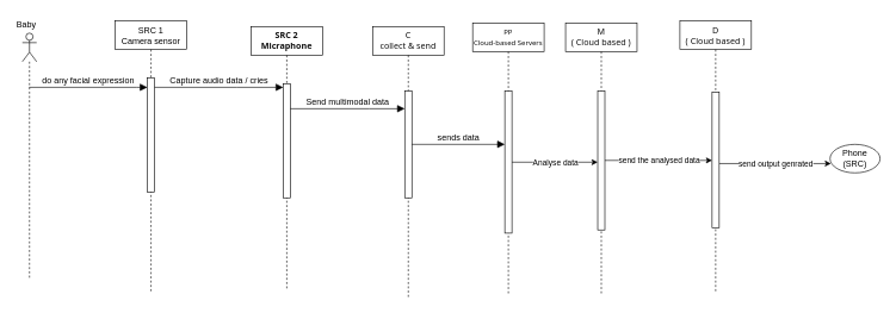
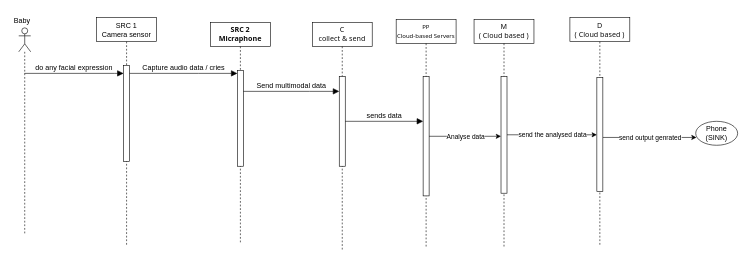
  <mxCell id="0" />
  <mxCell id="1" parent="0" />
  <mxCell id="2" value="" style="shape=umlLifeline;perimeter=lifelinePerimeter;whiteSpace=wrap;html=1;container=1;dropTarget=0;collapsible=0;recursiveResize=0;outlineConnect=0;portConstraint=eastwest;newEdgeStyle={&quot;curved&quot;:0,&quot;rounded&quot;:0};participant=umlActor;" parent="1" vertex="1"><mxGeometry x="30" y="46" width="20" height="346" as="geometry" /></mxCell>
  <mxCell id="3" value="SRC 1&lt;div&gt;Camera sensor&lt;/div&gt;" style="shape=umlLifeline;perimeter=lifelinePerimeter;whiteSpace=wrap;html=1;container=1;dropTarget=0;collapsible=0;recursiveResize=0;outlineConnect=0;portConstraint=eastwest;newEdgeStyle={&quot;curved&quot;:0,&quot;rounded&quot;:0};" parent="1" vertex="1"><mxGeometry x="160" y="29" width="100" height="380" as="geometry" /></mxCell>
  <mxCell id="4" value="" style="html=1;points=[[0,0,0,0,5],[0,1,0,0,-5],[1,0,0,0,5],[1,1,0,0,-5]];perimeter=orthogonalPerimeter;outlineConnect=0;targetShapes=umlLifeline;portConstraint=eastwest;newEdgeStyle={&quot;curved&quot;:0,&quot;rounded&quot;:0};" parent="3" vertex="1"><mxGeometry x="45" y="80" width="10" height="160" as="geometry" /></mxCell>
  <mxCell id="5" value="&lt;span style=&quot;border: 0px solid rgb(227, 227, 227); box-sizing: border-box; --tw-border-spacing-x: 0; --tw-border-spacing-y: 0; --tw-translate-x: 0; --tw-translate-y: 0; --tw-rotate: 0; --tw-skew-x: 0; --tw-skew-y: 0; --tw-scale-x: 1; --tw-scale-y: 1; --tw-pan-x: ; --tw-pan-y: ; --tw-pinch-zoom: ; --tw-scroll-snap-strictness: proximity; --tw-gradient-from-position: ; --tw-gradient-via-position: ; --tw-gradient-to-position: ; --tw-ordinal: ; --tw-slashed-zero: ; --tw-numeric-figure: ; --tw-numeric-spacing: ; --tw-numeric-fraction: ; --tw-ring-inset: ; --tw-ring-offset-width: 0px; --tw-ring-offset-color: #fff; --tw-ring-color: rgba(69,89,164,.5); --tw-ring-offset-shadow: 0 0 transparent; --tw-ring-shadow: 0 0 transparent; --tw-shadow: 0 0 transparent; --tw-shadow-colored: 0 0 transparent; --tw-blur: ; --tw-brightness: ; --tw-contrast: ; --tw-grayscale: ; --tw-hue-rotate: ; --tw-invert: ; --tw-saturate: ; --tw-sepia: ; --tw-drop-shadow: ; --tw-backdrop-blur: ; --tw-backdrop-brightness: ; --tw-backdrop-contrast: ; --tw-backdrop-grayscale: ; --tw-backdrop-hue-rotate: ; --tw-backdrop-invert: ; --tw-backdrop-opacity: ; --tw-backdrop-saturate: ; --tw-backdrop-sepia: ; --tw-contain-size: ; --tw-contain-layout: ; --tw-contain-paint: ; --tw-contain-style: ; font-weight: 600; color: rgb(13, 13, 13); margin-top: 1.25em; margin-bottom: 1.25em; font-family: Söhne, ui-sans-serif, system-ui, -apple-system, &amp;quot;Segoe UI&amp;quot;, Roboto, Ubuntu, Cantarell, &amp;quot;Noto Sans&amp;quot;, sans-serif, &amp;quot;Helvetica Neue&amp;quot;, Arial, &amp;quot;Apple Color Emoji&amp;quot;, &amp;quot;Segoe UI Emoji&amp;quot;, &amp;quot;Segoe UI Symbol&amp;quot;, &amp;quot;Noto Color Emoji&amp;quot;; text-align: left; white-space-collapse: preserve; background-color: rgb(255, 255, 255);&quot;&gt;&lt;font style=&quot;font-size: 12px;&quot;&gt;SRC 2&lt;/font&gt;&lt;/span&gt;&lt;div&gt;&lt;span style=&quot;border: 0px solid rgb(227, 227, 227); box-sizing: border-box; --tw-border-spacing-x: 0; --tw-border-spacing-y: 0; --tw-translate-x: 0; --tw-translate-y: 0; --tw-rotate: 0; --tw-skew-x: 0; --tw-skew-y: 0; --tw-scale-x: 1; --tw-scale-y: 1; --tw-pan-x: ; --tw-pan-y: ; --tw-pinch-zoom: ; --tw-scroll-snap-strictness: proximity; --tw-gradient-from-position: ; --tw-gradient-via-position: ; --tw-gradient-to-position: ; --tw-ordinal: ; --tw-slashed-zero: ; --tw-numeric-figure: ; --tw-numeric-spacing: ; --tw-numeric-fraction: ; --tw-ring-inset: ; --tw-ring-offset-width: 0px; --tw-ring-offset-color: #fff; --tw-ring-color: rgba(69,89,164,.5); --tw-ring-offset-shadow: 0 0 transparent; --tw-ring-shadow: 0 0 transparent; --tw-shadow: 0 0 transparent; --tw-shadow-colored: 0 0 transparent; --tw-blur: ; --tw-brightness: ; --tw-contrast: ; --tw-grayscale: ; --tw-hue-rotate: ; --tw-invert: ; --tw-saturate: ; --tw-sepia: ; --tw-drop-shadow: ; --tw-backdrop-blur: ; --tw-backdrop-brightness: ; --tw-backdrop-contrast: ; --tw-backdrop-grayscale: ; --tw-backdrop-hue-rotate: ; --tw-backdrop-invert: ; --tw-backdrop-opacity: ; --tw-backdrop-saturate: ; --tw-backdrop-sepia: ; --tw-contain-size: ; --tw-contain-layout: ; --tw-contain-paint: ; --tw-contain-style: ; font-weight: 600; color: rgb(13, 13, 13); margin-top: 1.25em; margin-bottom: 1.25em; font-family: Söhne, ui-sans-serif, system-ui, -apple-system, &amp;quot;Segoe UI&amp;quot;, Roboto, Ubuntu, Cantarell, &amp;quot;Noto Sans&amp;quot;, sans-serif, &amp;quot;Helvetica Neue&amp;quot;, Arial, &amp;quot;Apple Color Emoji&amp;quot;, &amp;quot;Segoe UI Emoji&amp;quot;, &amp;quot;Segoe UI Symbol&amp;quot;, &amp;quot;Noto Color Emoji&amp;quot;; text-align: left; white-space-collapse: preserve; background-color: rgb(255, 255, 255);&quot;&gt;&lt;font style=&quot;font-size: 12px;&quot;&gt;Micraphone&lt;/font&gt;&lt;/span&gt;&lt;/div&gt;" style="shape=umlLifeline;perimeter=lifelinePerimeter;whiteSpace=wrap;html=1;container=1;dropTarget=0;collapsible=0;recursiveResize=0;outlineConnect=0;portConstraint=eastwest;newEdgeStyle={&quot;curved&quot;:0,&quot;rounded&quot;:0};" parent="1" vertex="1"><mxGeometry x="350" y="37" width="100" height="370" as="geometry" /></mxCell>
  <mxCell id="6" value="" style="html=1;points=[[0,0,0,0,5],[0,1,0,0,-5],[1,0,0,0,5],[1,1,0,0,-5]];perimeter=orthogonalPerimeter;outlineConnect=0;targetShapes=umlLifeline;portConstraint=eastwest;newEdgeStyle={&quot;curved&quot;:0,&quot;rounded&quot;:0};" parent="5" vertex="1"><mxGeometry x="45" y="80" width="10" height="160" as="geometry" /></mxCell>
  <mxCell id="7" value="Baby" style="text;whiteSpace=wrap;" parent="1" vertex="1"><mxGeometry x="20" y="20" width="67" height="36" as="geometry" /></mxCell>
  <mxCell id="8" value="do any facial expression" style="html=1;verticalAlign=bottom;endArrow=block;curved=0;rounded=0;fontSize=12;startSize=8;endSize=8;" parent="1" source="2" target="4" edge="1"><mxGeometry width="80" relative="1" as="geometry"><mxPoint x="77" y="138" as="sourcePoint" /><mxPoint x="157" y="138" as="targetPoint" /><Array as="points"><mxPoint x="190" y="122" /></Array></mxGeometry></mxCell>
  <mxCell id="9" value="&lt;div style=&quot;&quot;&gt;&lt;font style=&quot;font-size: 12px;&quot; face=&quot;Söhne, ui-sans-serif, system-ui, -apple-system, Segoe UI, Roboto, Ubuntu, Cantarell, Noto Sans, sans-serif, Helvetica Neue, Arial, Apple Color Emoji, Segoe UI Emoji, Segoe UI Symbol, Noto Color Emoji&quot; color=&quot;#0d0d0d&quot;&gt;&lt;span style=&quot;white-space-collapse: preserve; background-color: rgb(255, 255, 255);&quot;&gt;C&lt;/span&gt;&lt;/font&gt;&lt;/div&gt;&lt;div style=&quot;&quot;&gt;&lt;font style=&quot;font-size: 12px;&quot; face=&quot;Söhne, ui-sans-serif, system-ui, -apple-system, Segoe UI, Roboto, Ubuntu, Cantarell, Noto Sans, sans-serif, Helvetica Neue, Arial, Apple Color Emoji, Segoe UI Emoji, Segoe UI Symbol, Noto Color Emoji&quot; color=&quot;#0d0d0d&quot;&gt;&lt;span style=&quot;white-space-collapse: preserve; background-color: rgb(255, 255, 255);&quot;&gt;collect &amp;amp; send&lt;/span&gt;&lt;/font&gt;&lt;/div&gt;" style="shape=umlLifeline;perimeter=lifelinePerimeter;whiteSpace=wrap;html=1;container=1;dropTarget=0;collapsible=0;recursiveResize=0;outlineConnect=0;portConstraint=eastwest;newEdgeStyle={&quot;curved&quot;:0,&quot;rounded&quot;:0};align=center;fontStyle=0" parent="1" vertex="1"><mxGeometry x="520" y="37" width="100" height="380" as="geometry" /></mxCell>
  <mxCell id="10" value="" style="html=1;points=[[0,0,0,0,5],[0,1,0,0,-5],[1,0,0,0,5],[1,1,0,0,-5]];perimeter=orthogonalPerimeter;outlineConnect=0;targetShapes=umlLifeline;portConstraint=eastwest;newEdgeStyle={&quot;curved&quot;:0,&quot;rounded&quot;:0};" parent="9" vertex="1"><mxGeometry x="45" y="90" width="10" height="150" as="geometry" /></mxCell>
  <mxCell id="11" value="&lt;div style=&quot;&quot;&gt;&lt;font size=&quot;1&quot; face=&quot;Söhne, ui-sans-serif, system-ui, -apple-system, Segoe UI, Roboto, Ubuntu, Cantarell, Noto Sans, sans-serif, Helvetica Neue, Arial, Apple Color Emoji, Segoe UI Emoji, Segoe UI Symbol, Noto Color Emoji&quot; color=&quot;#0d0d0d&quot;&gt;&lt;span style=&quot;white-space-collapse: preserve; background-color: rgb(255, 255, 255);&quot;&gt;PP&lt;/span&gt;&lt;/font&gt;&lt;/div&gt;&lt;div style=&quot;&quot;&gt;&lt;font size=&quot;1&quot; face=&quot;Söhne, ui-sans-serif, system-ui, -apple-system, Segoe UI, Roboto, Ubuntu, Cantarell, Noto Sans, sans-serif, Helvetica Neue, Arial, Apple Color Emoji, Segoe UI Emoji, Segoe UI Symbol, Noto Color Emoji&quot; color=&quot;#0d0d0d&quot;&gt;&lt;span style=&quot;white-space-collapse: preserve; background-color: rgb(255, 255, 255);&quot;&gt;Cloud-based Servers&lt;/span&gt;&lt;/font&gt;&lt;/div&gt;" style="shape=umlLifeline;perimeter=lifelinePerimeter;whiteSpace=wrap;html=1;container=1;dropTarget=0;collapsible=0;recursiveResize=0;outlineConnect=0;portConstraint=eastwest;newEdgeStyle={&quot;curved&quot;:0,&quot;rounded&quot;:0};align=center;" parent="1" vertex="1"><mxGeometry x="660" y="32" width="100" height="380" as="geometry" /></mxCell>
  <mxCell id="12" value="" style="html=1;points=[[0,0,0,0,5],[0,1,0,0,-5],[1,0,0,0,5],[1,1,0,0,-5]];perimeter=orthogonalPerimeter;outlineConnect=0;targetShapes=umlLifeline;portConstraint=eastwest;newEdgeStyle={&quot;curved&quot;:0,&quot;rounded&quot;:0};" parent="11" vertex="1"><mxGeometry x="45" y="95.5" width="10" height="199" as="geometry" /></mxCell>
  <mxCell id="13" value="&lt;div style=&quot;&quot;&gt;&lt;font size=&quot;1&quot; face=&quot;Söhne, ui-sans-serif, system-ui, -apple-system, Segoe UI, Roboto, Ubuntu, Cantarell, Noto Sans, sans-serif, Helvetica Neue, Arial, Apple Color Emoji, Segoe UI Emoji, Segoe UI Symbol, Noto Color Emoji&quot; color=&quot;#0d0d0d&quot;&gt;&lt;span style=&quot;white-space-collapse: preserve; background-color: rgb(255, 255, 255); font-size: 12px;&quot;&gt;M&lt;/span&gt;&lt;/font&gt;&lt;/div&gt;&lt;div style=&quot;&quot;&gt;&lt;font size=&quot;1&quot; face=&quot;Söhne, ui-sans-serif, system-ui, -apple-system, Segoe UI, Roboto, Ubuntu, Cantarell, Noto Sans, sans-serif, Helvetica Neue, Arial, Apple Color Emoji, Segoe UI Emoji, Segoe UI Symbol, Noto Color Emoji&quot; color=&quot;#0d0d0d&quot;&gt;&lt;span style=&quot;white-space-collapse: preserve; background-color: rgb(255, 255, 255); font-size: 12px;&quot;&gt;( Cloud based )&lt;/span&gt;&lt;/font&gt;&lt;/div&gt;" style="shape=umlLifeline;perimeter=lifelinePerimeter;whiteSpace=wrap;html=1;container=1;dropTarget=0;collapsible=0;recursiveResize=0;outlineConnect=0;portConstraint=eastwest;newEdgeStyle={&quot;curved&quot;:0,&quot;rounded&quot;:0};align=center;" parent="1" vertex="1"><mxGeometry x="790" y="32" width="100" height="380" as="geometry" /></mxCell>
  <mxCell id="14" value="" style="html=1;points=[[0,0,0,0,5],[0,1,0,0,-5],[1,0,0,0,5],[1,1,0,0,-5]];perimeter=orthogonalPerimeter;outlineConnect=0;targetShapes=umlLifeline;portConstraint=eastwest;newEdgeStyle={&quot;curved&quot;:0,&quot;rounded&quot;:0};" parent="13" vertex="1"><mxGeometry x="45" y="95" width="10" height="195" as="geometry" /></mxCell>
- <mxCell id="15" value="Phone&lt;div&gt;(SRC)&lt;/div&gt;" style="ellipse;whiteSpace=wrap;html=1;" parent="1" vertex="1"><mxGeometry x="1160" y="202" width="70" height="40" as="geometry" /></mxCell>
+ <mxCell id="15" value="Phone&lt;div&gt;(SINK)&lt;/div&gt;" style="ellipse;whiteSpace=wrap;html=1;" parent="1" vertex="1"><mxGeometry x="1160" y="202" width="70" height="40" as="geometry" /></mxCell>
  <mxCell id="16" value="Capture audio data / cries" style="html=1;verticalAlign=bottom;endArrow=block;curved=0;rounded=0;fontSize=12;startSize=8;endSize=8;" parent="1" source="4" target="6" edge="1"><mxGeometry width="80" relative="1" as="geometry"><mxPoint x="210" y="122" as="sourcePoint" /><mxPoint x="335" y="122" as="targetPoint" /><Array as="points"><mxPoint x="330" y="122" /></Array></mxGeometry></mxCell>
  <mxCell id="17" value="Send multimodal data" style="html=1;verticalAlign=bottom;endArrow=block;curved=0;rounded=0;fontSize=12;startSize=8;endSize=8;" parent="1" source="6" target="10" edge="1"><mxGeometry width="80" relative="1" as="geometry"><mxPoint x="390" y="152" as="sourcePoint" /><mxPoint x="540" y="152" as="targetPoint" /><Array as="points"><mxPoint x="515.3" y="152" /></Array></mxGeometry></mxCell>
  <mxCell id="18" value="sends data" style="html=1;verticalAlign=bottom;endArrow=block;curved=0;rounded=0;fontSize=12;startSize=8;endSize=8;" parent="1" source="10" target="12" edge="1"><mxGeometry width="80" relative="1" as="geometry"><mxPoint x="560" y="172" as="sourcePoint" /><mxPoint x="650" y="172" as="targetPoint" /><Array as="points" /></mxGeometry></mxCell>
  <mxCell id="19" value="" style="endArrow=classic;html=1;rounded=0;" edge="1" parent="1" source="12" target="14"><mxGeometry relative="1" as="geometry"><mxPoint x="710" y="192" as="sourcePoint" /><mxPoint x="915" y="191.5" as="targetPoint" /></mxGeometry></mxCell>
  <mxCell id="20" value="Analyse data" style="edgeLabel;resizable=0;html=1;;align=center;verticalAlign=middle;" connectable="0" vertex="1" parent="19"><mxGeometry relative="1" as="geometry" /></mxCell>
  <mxCell id="21" value="" style="endArrow=classic;html=1;rounded=0;entryX=0.019;entryY=0.673;entryDx=0;entryDy=0;entryPerimeter=0;" edge="1" parent="1" source="24" target="15"><mxGeometry relative="1" as="geometry"><mxPoint x="885" y="285.5" as="sourcePoint" /><mxPoint x="715" y="285.5" as="targetPoint" /></mxGeometry></mxCell>
  <mxCell id="22" value="send output genrated" style="edgeLabel;resizable=0;html=1;;align=center;verticalAlign=middle;" connectable="0" vertex="1" parent="21"><mxGeometry relative="1" as="geometry" /></mxCell>
  <mxCell id="23" value="&lt;div style=&quot;&quot;&gt;&lt;span style=&quot;background-color: rgb(255, 255, 255); white-space-collapse: preserve; color: rgb(13, 13, 13); font-family: Söhne, ui-sans-serif, system-ui, -apple-system, &amp;quot;Segoe UI&amp;quot;, Roboto, Ubuntu, Cantarell, &amp;quot;Noto Sans&amp;quot;, sans-serif, &amp;quot;Helvetica Neue&amp;quot;, Arial, &amp;quot;Apple Color Emoji&amp;quot;, &amp;quot;Segoe UI Emoji&amp;quot;, &amp;quot;Segoe UI Symbol&amp;quot;, &amp;quot;Noto Color Emoji&amp;quot;;&quot;&gt;D&lt;/span&gt;&lt;/div&gt;&lt;div style=&quot;&quot;&gt;&lt;span style=&quot;background-color: rgb(255, 255, 255); white-space-collapse: preserve; color: rgb(13, 13, 13); font-family: Söhne, ui-sans-serif, system-ui, -apple-system, &amp;quot;Segoe UI&amp;quot;, Roboto, Ubuntu, Cantarell, &amp;quot;Noto Sans&amp;quot;, sans-serif, &amp;quot;Helvetica Neue&amp;quot;, Arial, &amp;quot;Apple Color Emoji&amp;quot;, &amp;quot;Segoe UI Emoji&amp;quot;, &amp;quot;Segoe UI Symbol&amp;quot;, &amp;quot;Noto Color Emoji&amp;quot;;&quot;&gt;( Cloud based )&lt;/span&gt;&lt;/div&gt;" style="shape=umlLifeline;perimeter=lifelinePerimeter;whiteSpace=wrap;html=1;container=1;dropTarget=0;collapsible=0;recursiveResize=0;outlineConnect=0;portConstraint=eastwest;newEdgeStyle={&quot;curved&quot;:0,&quot;rounded&quot;:0};align=center;" vertex="1" parent="1"><mxGeometry x="950" y="29" width="100" height="380" as="geometry" /></mxCell>
  <mxCell id="24" value="" style="html=1;points=[[0,0,0,0,5],[0,1,0,0,-5],[1,0,0,0,5],[1,1,0,0,-5]];perimeter=orthogonalPerimeter;outlineConnect=0;targetShapes=umlLifeline;portConstraint=eastwest;newEdgeStyle={&quot;curved&quot;:0,&quot;rounded&quot;:0};" vertex="1" parent="23"><mxGeometry x="45" y="100" width="10" height="190" as="geometry" /></mxCell>
  <mxCell id="25" value="" style="endArrow=classic;html=1;rounded=0;" edge="1" parent="1" source="14" target="24"><mxGeometry relative="1" as="geometry"><mxPoint x="860" y="197" as="sourcePoint" /><mxPoint x="985" y="196.55" as="targetPoint" /></mxGeometry></mxCell>
  <mxCell id="26" value="send the analysed data" style="edgeLabel;resizable=0;html=1;;align=center;verticalAlign=middle;" connectable="0" vertex="1" parent="25"><mxGeometry relative="1" as="geometry" /></mxCell>
